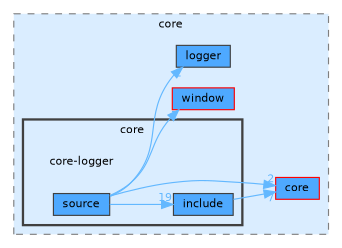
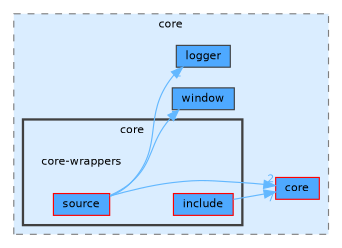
  digraph {
    compound=true
    rankdir=LR
    node [fontname=Helvetica fontsize=10 shape=box color=grey25 fillcolor="#4ea9ff" style=filled]
    edge [color=steelblue1 fontcolor=steelblue1 fontname=Helvetica fontsize=10 headlabel=2 labeldistance=1.5 labelfontname=Helvetica labelfontsize=10]
-   n1 [height=0.2 label="core-logger" shape=plaintext width=0.4 color="" fillcolor="" style=""]
-   n2 [height=0.2 label=include width=0.4]
-   n3 [height=0.2 label=source width=0.4]
+   n1 [height=0.2 label="core-wrappers" shape=plaintext width=0.4 color="" fillcolor="" style=""]
+   n2 [color=red height=0.2 label=include width=0.4]
+   n3 [color=red height=0.2 label=source width=0.4]
    n4 [color=red height=0.2 label=core width=0.4]
-   n5 [color=red height=0.2 label=window width=0.4]
+   n5 [height=0.2 label=window width=0.4]
    n6 [height=0.2 label=logger width=0.4]
    subgraph cluster_1 {
      bgcolor="#daedff"
      fontname=Helvetica
      fontsize=10
      label=core
      pencolor=grey50
      style="filled,dashed"
      n4
      n5
      n6
      subgraph cluster_2 {
        bgcolor="#daedff"
        fontname=Helvetica
        fontsize=10
        label=core
        pencolor=grey25
        style="filled,bold"
        n1
        n2
        n3
      }
    }
    n2 -> n4 [headlabel=7]
-   n3 -> n2 [headlabel=19]
    n3 -> n4
    n3 -> n5 [headlabel=1]
    n3 -> n6
  }
